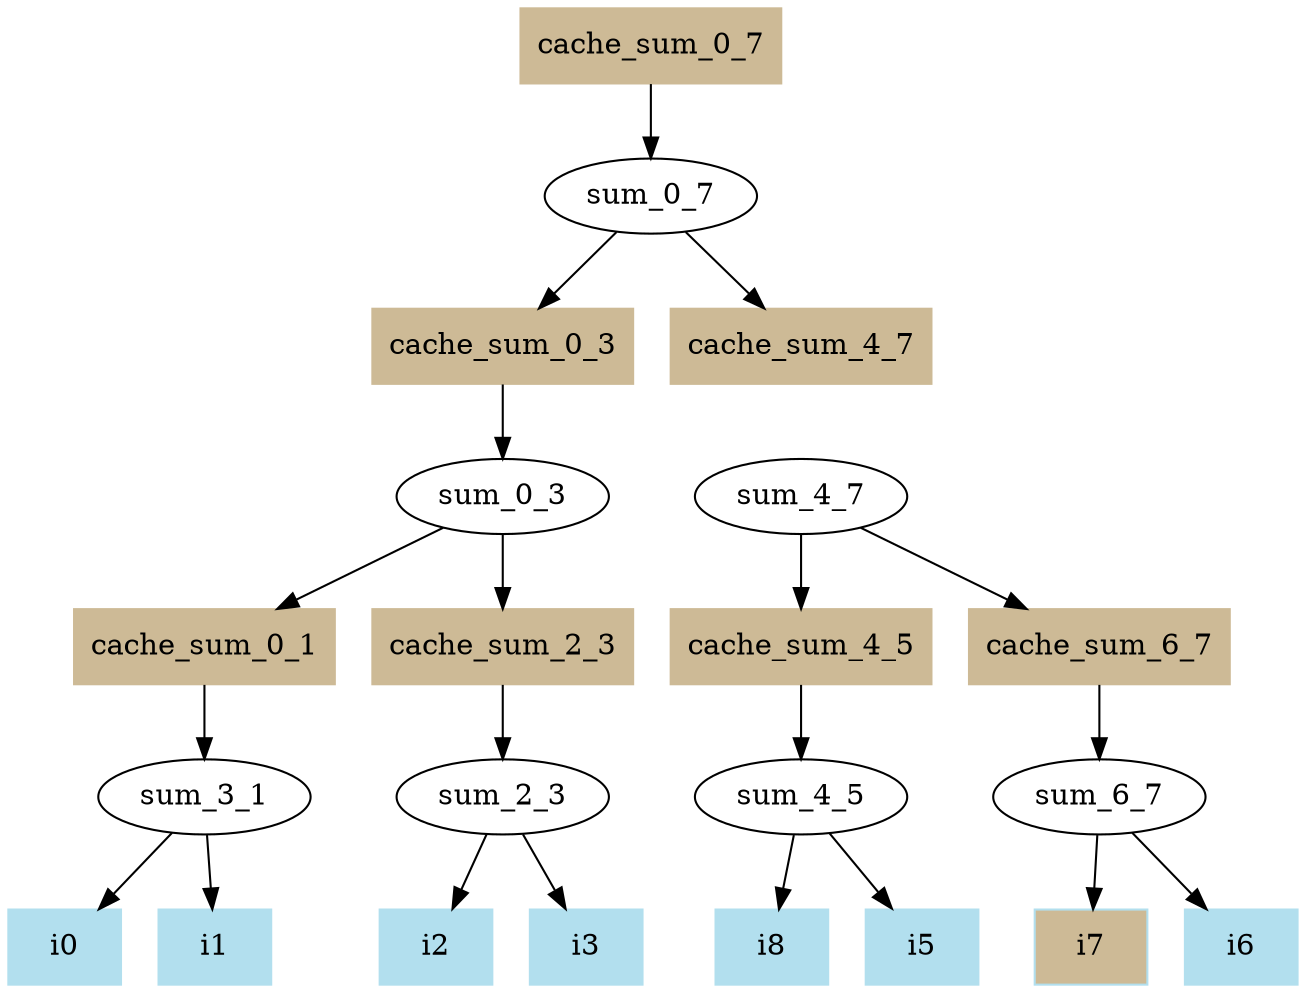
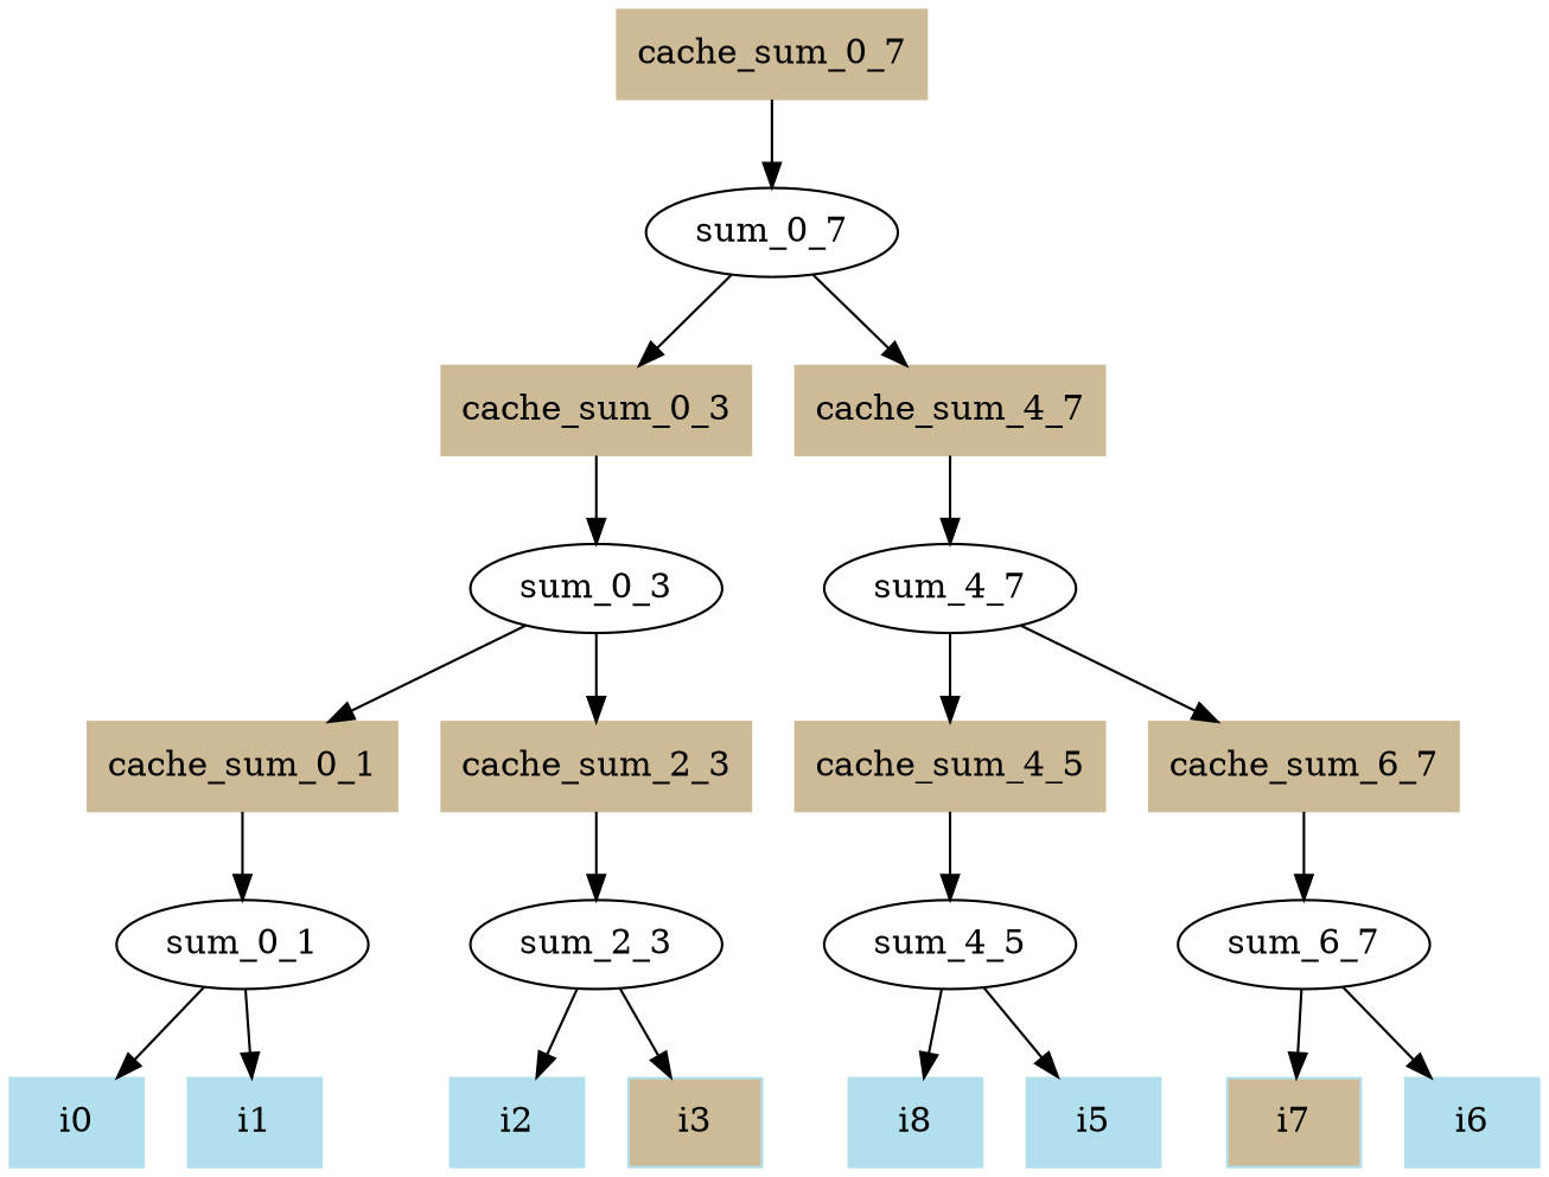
  digraph {
    fontname="DejaVu Serif"
    node [color=lightblue2 fontname="DejaVu Serif" shape=box style=filled]
    edge [fontname="DejaVu Serif"]
    n1 [label=i8]
    i7 [fillcolor=wheat3]
    cache_sum_0_1 [color=wheat3]
-   sum_0_1 [label=sum_3_1 color="" shape="" style=""]
+   sum_0_1 [color="" shape="" style=""]
    i0
    i1
    cache_sum_2_3 [color=wheat3]
    sum_2_3 [color="" shape="" style=""]
    i2
-   i3
+   i3 [fillcolor=wheat3]
    cache_sum_4_5 [color=wheat3]
    sum_4_5 [color="" shape="" style=""]
    i5
    cache_sum_6_7 [color=wheat3]
    sum_6_7 [color="" shape="" style=""]
    i6
    cache_sum_0_3 [color=wheat3]
    sum_0_3 [color="" shape="" style=""]
    cache_sum_4_7 [color=wheat3]
    sum_4_7 [color="" shape="" style=""]
    cache_sum_0_7 [color=wheat3]
    sum_0_7 [color="" shape="" style=""]
    cache_sum_0_1 -> sum_0_1
    sum_0_1 -> i0
    sum_0_1 -> i1
    cache_sum_2_3 -> sum_2_3
    sum_2_3 -> i2
    sum_2_3 -> i3
    cache_sum_4_5 -> sum_4_5
    sum_4_5 -> n1
    sum_4_5 -> i5
    cache_sum_6_7 -> sum_6_7
    sum_6_7 -> i7
    sum_6_7 -> i6
    cache_sum_0_3 -> sum_0_3
    sum_0_3 -> cache_sum_0_1
    sum_0_3 -> cache_sum_2_3
+   cache_sum_4_7 -> sum_4_7
    sum_4_7 -> cache_sum_4_5
    sum_4_7 -> cache_sum_6_7
    cache_sum_0_7 -> sum_0_7
    sum_0_7 -> cache_sum_0_3
    sum_0_7 -> cache_sum_4_7
  }
